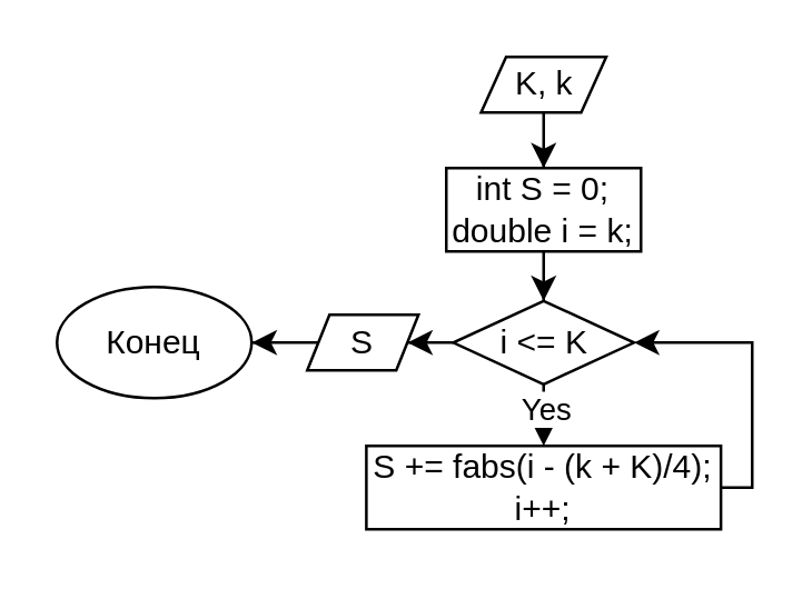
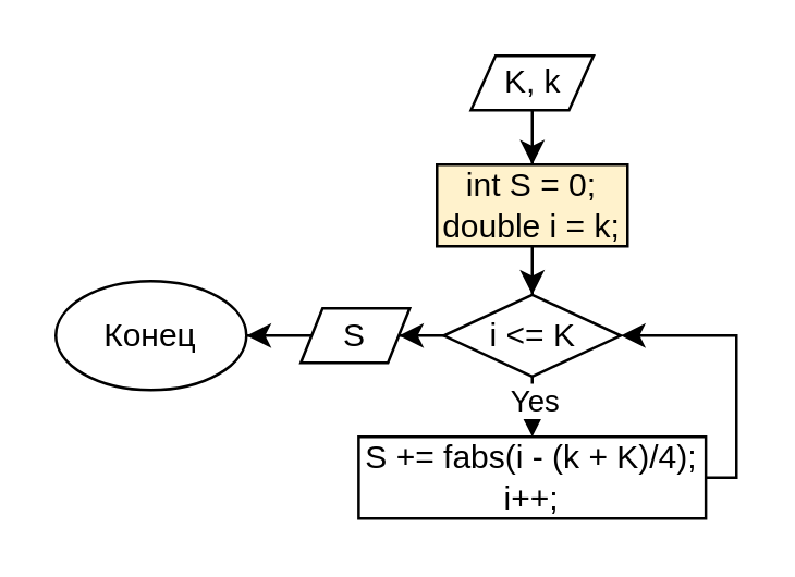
  <mxCell id="0" />
  <mxCell id="1" parent="0" />
  <mxCell id="2" value="Конец" style="ellipse;whiteSpace=wrap;html=1;" vertex="1" parent="1"><mxGeometry x="20" y="102.81" width="70" height="40" as="geometry" /></mxCell>
  <mxCell id="3" style="edgeStyle=orthogonalEdgeStyle;rounded=0;orthogonalLoop=1;jettySize=auto;html=1;" edge="1" parent="1" source="4" target="6"><mxGeometry relative="1" as="geometry" /></mxCell>
  <mxCell id="4" value="&lt;div&gt;K,&amp;nbsp;&lt;span&gt;k&lt;/span&gt;&lt;/div&gt;" style="shape=parallelogram;perimeter=parallelogramPerimeter;whiteSpace=wrap;html=1;fontFamily=Helvetica;fontSize=12;fontColor=#000000;align=center;strokeColor=#000000;fillColor=#ffffff;" vertex="1" parent="1"><mxGeometry x="172.5" y="20" width="45" height="20" as="geometry" /></mxCell>
  <mxCell id="5" style="edgeStyle=orthogonalEdgeStyle;rounded=0;orthogonalLoop=1;jettySize=auto;html=1;entryX=0.5;entryY=0;entryDx=0;entryDy=0;" edge="1" parent="1" source="6" target="10"><mxGeometry relative="1" as="geometry" /></mxCell>
- <mxCell id="6" value="&lt;div&gt;int S = 0;&lt;/div&gt;&lt;div&gt;double i = k;&lt;/div&gt;" style="rounded=0;whiteSpace=wrap;html=1;" vertex="1" parent="1"><mxGeometry x="160" y="60" width="70" height="30" as="geometry" /></mxCell>
+ <mxCell id="6" value="&lt;div&gt;int S = 0;&lt;/div&gt;&lt;div&gt;double i = k;&lt;/div&gt;" style="rounded=0;whiteSpace=wrap;html=1;fillColor=#fff2cc;" vertex="1" parent="1"><mxGeometry x="160" y="60" width="70" height="30" as="geometry" /></mxCell>
  <mxCell id="7" style="edgeStyle=orthogonalEdgeStyle;rounded=0;orthogonalLoop=1;jettySize=auto;html=1;entryX=0.5;entryY=0;entryDx=0;entryDy=0;" edge="1" parent="1" source="10" target="12"><mxGeometry relative="1" as="geometry" /></mxCell>
  <mxCell id="8" value="Yes" style="edgeLabel;html=1;align=center;verticalAlign=middle;resizable=0;points=[];" vertex="1" connectable="0" parent="7"><mxGeometry x="-0.687" relative="1" as="geometry"><mxPoint as="offset" /></mxGeometry></mxCell>
  <mxCell id="9" style="edgeStyle=orthogonalEdgeStyle;rounded=0;orthogonalLoop=1;jettySize=auto;html=1;entryX=1;entryY=0.5;entryDx=0;entryDy=0;" edge="1" parent="1" source="10" target="14"><mxGeometry relative="1" as="geometry" /></mxCell>
  <mxCell id="10" value="i &amp;lt;= K" style="rhombus;whiteSpace=wrap;html=1;" vertex="1" parent="1"><mxGeometry x="162.5" y="107.81" width="65" height="30" as="geometry" /></mxCell>
  <mxCell id="11" style="edgeStyle=orthogonalEdgeStyle;rounded=0;orthogonalLoop=1;jettySize=auto;html=1;entryX=1;entryY=0.5;entryDx=0;entryDy=0;" edge="1" parent="1" source="12" target="10"><mxGeometry relative="1" as="geometry"><Array as="points"><mxPoint x="270" y="175" /><mxPoint x="270" y="123" /></Array></mxGeometry></mxCell>
  <mxCell id="12" value="S += fabs(i - (k + K)/4);&lt;br&gt;i++;" style="rounded=0;whiteSpace=wrap;html=1;" vertex="1" parent="1"><mxGeometry x="131.25" y="160" width="127.5" height="30" as="geometry" /></mxCell>
  <mxCell id="13" style="edgeStyle=orthogonalEdgeStyle;rounded=0;orthogonalLoop=1;jettySize=auto;html=1;entryX=1;entryY=0.5;entryDx=0;entryDy=0;" edge="1" parent="1" source="14" target="2"><mxGeometry relative="1" as="geometry" /></mxCell>
  <mxCell id="14" value="S" style="shape=parallelogram;perimeter=parallelogramPerimeter;whiteSpace=wrap;html=1;" vertex="1" parent="1"><mxGeometry x="110" y="112.81" width="40" height="20" as="geometry" /></mxCell>
